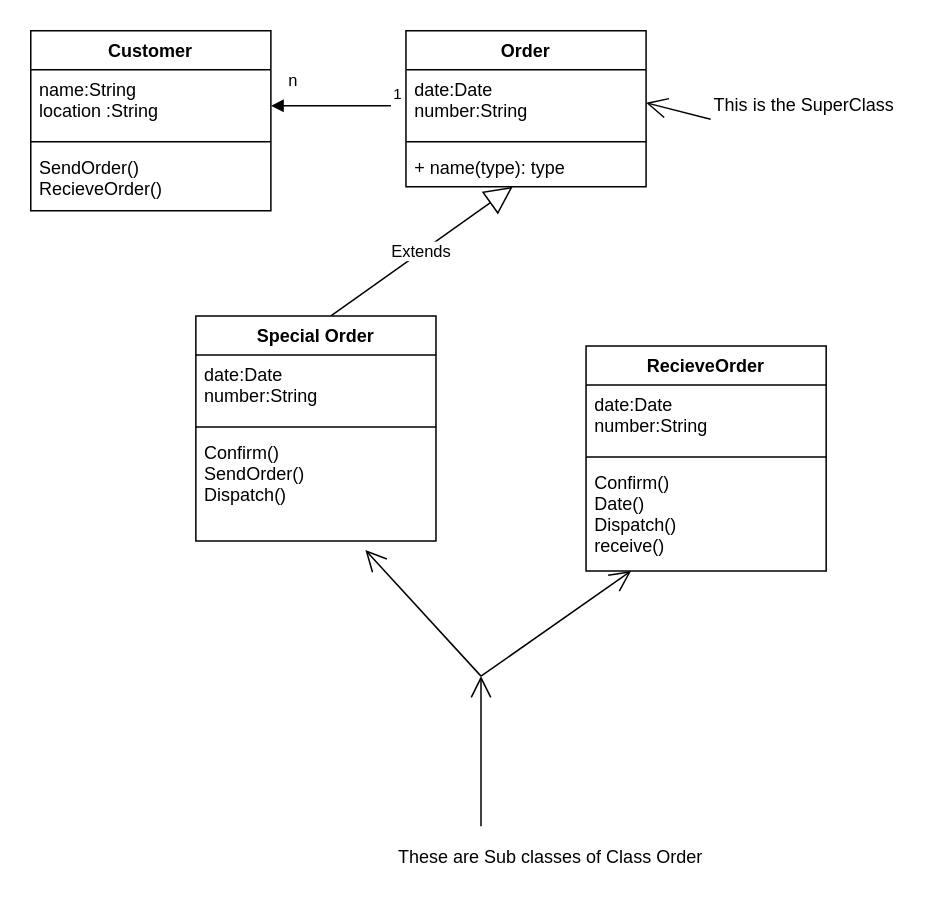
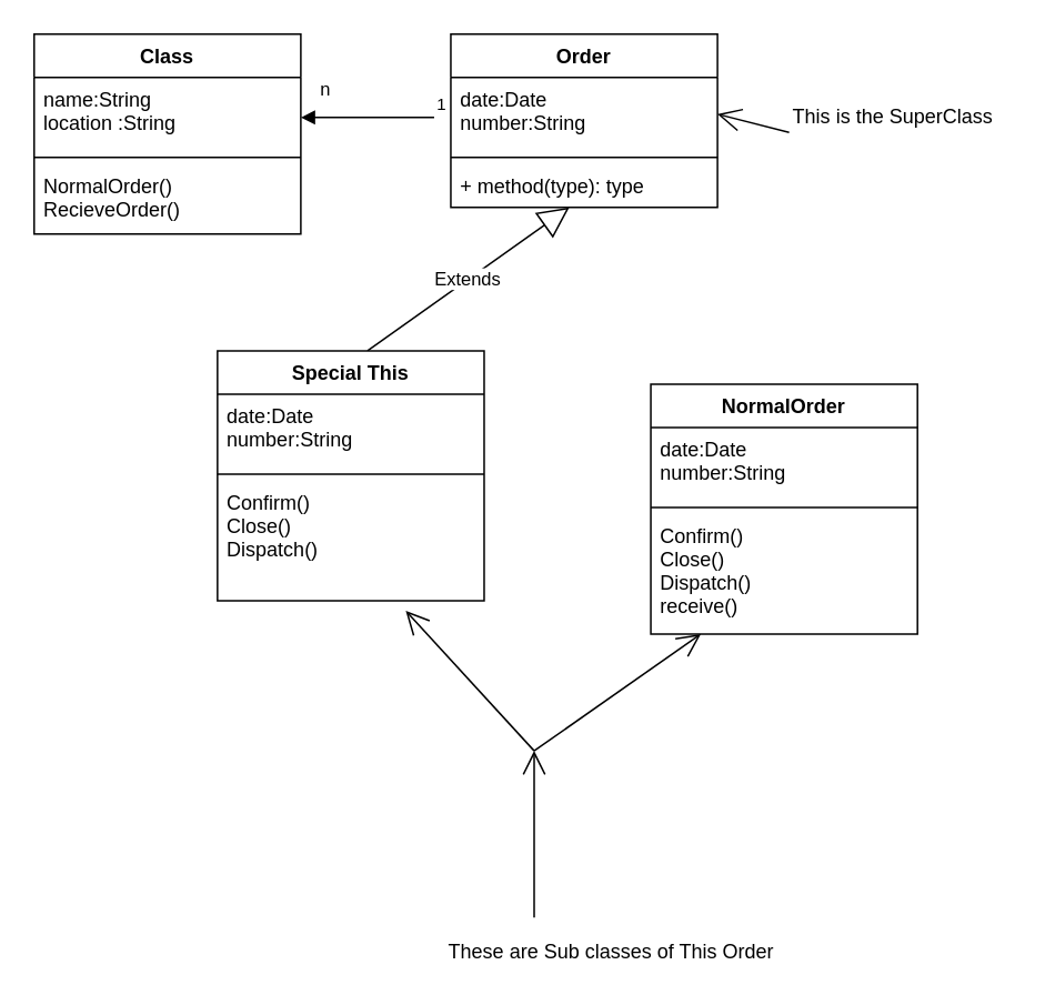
  <mxCell id="0" />
  <mxCell id="1" parent="0" />
- <mxCell id="2" value="Customer" style="swimlane;fontStyle=1;align=center;verticalAlign=top;childLayout=stackLayout;horizontal=1;startSize=26;horizontalStack=0;resizeParent=1;resizeParentMax=0;resizeLast=0;collapsible=1;marginBottom=0;" vertex="1" parent="1"><mxGeometry x="20" y="20" width="160" height="120" as="geometry" /></mxCell>
+ <mxCell id="2" value="Class" style="swimlane;fontStyle=1;align=center;verticalAlign=top;childLayout=stackLayout;horizontal=1;startSize=26;horizontalStack=0;resizeParent=1;resizeParentMax=0;resizeLast=0;collapsible=1;marginBottom=0;" vertex="1" parent="1"><mxGeometry x="20" y="20" width="160" height="120" as="geometry" /></mxCell>
  <mxCell id="3" value="name:String&#10;location :String&#10;&#10;&#10;" style="text;strokeColor=none;fillColor=none;align=left;verticalAlign=top;spacingLeft=4;spacingRight=4;overflow=hidden;rotatable=0;points=[[0,0.5],[1,0.5]];portConstraint=eastwest;" vertex="1" parent="2"><mxGeometry y="26" width="160" height="44" as="geometry" /></mxCell>
  <mxCell id="4" value="" style="line;strokeWidth=1;fillColor=none;align=left;verticalAlign=middle;spacingTop=-1;spacingLeft=3;spacingRight=3;rotatable=0;labelPosition=right;points=[];portConstraint=eastwest;" vertex="1" parent="2"><mxGeometry y="70" width="160" height="8" as="geometry" /></mxCell>
- <mxCell id="5" value="SendOrder()&#10;RecieveOrder()" style="text;strokeColor=none;fillColor=none;align=left;verticalAlign=top;spacingLeft=4;spacingRight=4;overflow=hidden;rotatable=0;points=[[0,0.5],[1,0.5]];portConstraint=eastwest;" vertex="1" parent="2"><mxGeometry y="78" width="160" height="42" as="geometry" /></mxCell>
+ <mxCell id="5" value="NormalOrder()&#10;RecieveOrder()" style="text;strokeColor=none;fillColor=none;align=left;verticalAlign=top;spacingLeft=4;spacingRight=4;overflow=hidden;rotatable=0;points=[[0,0.5],[1,0.5]];portConstraint=eastwest;" vertex="1" parent="2"><mxGeometry y="78" width="160" height="42" as="geometry" /></mxCell>
  <mxCell id="6" value="Order" style="swimlane;fontStyle=1;align=center;verticalAlign=top;childLayout=stackLayout;horizontal=1;startSize=26;horizontalStack=0;resizeParent=1;resizeParentMax=0;resizeLast=0;collapsible=1;marginBottom=0;" vertex="1" parent="1"><mxGeometry x="270" y="20" width="160" height="104" as="geometry" /></mxCell>
  <mxCell id="7" value="date:Date&#10;number:String" style="text;strokeColor=none;fillColor=none;align=left;verticalAlign=top;spacingLeft=4;spacingRight=4;overflow=hidden;rotatable=0;points=[[0,0.5],[1,0.5]];portConstraint=eastwest;" vertex="1" parent="6"><mxGeometry y="26" width="160" height="44" as="geometry" /></mxCell>
  <mxCell id="8" value="" style="line;strokeWidth=1;fillColor=none;align=left;verticalAlign=middle;spacingTop=-1;spacingLeft=3;spacingRight=3;rotatable=0;labelPosition=right;points=[];portConstraint=eastwest;" vertex="1" parent="6"><mxGeometry y="70" width="160" height="8" as="geometry" /></mxCell>
- <mxCell id="9" value="+ name(type): type" style="text;strokeColor=none;fillColor=none;align=left;verticalAlign=top;spacingLeft=4;spacingRight=4;overflow=hidden;rotatable=0;points=[[0,0.5],[1,0.5]];portConstraint=eastwest;" vertex="1" parent="6"><mxGeometry y="78" width="160" height="26" as="geometry" /></mxCell>
+ <mxCell id="9" value="+ method(type): type" style="text;strokeColor=none;fillColor=none;align=left;verticalAlign=top;spacingLeft=4;spacingRight=4;overflow=hidden;rotatable=0;points=[[0,0.5],[1,0.5]];portConstraint=eastwest;" vertex="1" parent="6"><mxGeometry y="78" width="160" height="26" as="geometry" /></mxCell>
  <mxCell id="10" value="n" style="endArrow=block;endFill=1;html=1;edgeStyle=orthogonalEdgeStyle;align=left;verticalAlign=top;" edge="1" parent="1"><mxGeometry x="0.75" y="-30" relative="1" as="geometry"><mxPoint x="260" y="70" as="sourcePoint" /><mxPoint x="180" y="70" as="targetPoint" /><Array as="points"><mxPoint x="250" y="70" /><mxPoint x="250" y="70" /></Array><mxPoint as="offset" /></mxGeometry></mxCell>
  <mxCell id="11" value="1" style="resizable=0;html=1;align=left;verticalAlign=bottom;labelBackgroundColor=#ffffff;fontSize=10;" connectable="0" vertex="1" parent="10"><mxGeometry x="-1" relative="1" as="geometry" /></mxCell>
  <mxCell id="12" value="Extends" style="endArrow=block;endSize=16;endFill=0;html=1;entryX=0.444;entryY=1;entryDx=0;entryDy=0;entryPerimeter=0;" edge="1" parent="1" target="9"><mxGeometry width="160" relative="1" as="geometry"><mxPoint x="220" y="210" as="sourcePoint" /><mxPoint x="339" y="110" as="targetPoint" /></mxGeometry></mxCell>
- <mxCell id="13" value="Special Order" style="swimlane;fontStyle=1;align=center;verticalAlign=top;childLayout=stackLayout;horizontal=1;startSize=26;horizontalStack=0;resizeParent=1;resizeParentMax=0;resizeLast=0;collapsible=1;marginBottom=0;" vertex="1" parent="1"><mxGeometry x="130" y="210" width="160" height="150" as="geometry" /></mxCell>
+ <mxCell id="13" value="Special This" style="swimlane;fontStyle=1;align=center;verticalAlign=top;childLayout=stackLayout;horizontal=1;startSize=26;horizontalStack=0;resizeParent=1;resizeParentMax=0;resizeLast=0;collapsible=1;marginBottom=0;" vertex="1" parent="1"><mxGeometry x="130" y="210" width="160" height="150" as="geometry" /></mxCell>
  <mxCell id="14" value="date:Date&#10;number:String" style="text;strokeColor=none;fillColor=none;align=left;verticalAlign=top;spacingLeft=4;spacingRight=4;overflow=hidden;rotatable=0;points=[[0,0.5],[1,0.5]];portConstraint=eastwest;" vertex="1" parent="13"><mxGeometry y="26" width="160" height="44" as="geometry" /></mxCell>
  <mxCell id="15" value="" style="line;strokeWidth=1;fillColor=none;align=left;verticalAlign=middle;spacingTop=-1;spacingLeft=3;spacingRight=3;rotatable=0;labelPosition=right;points=[];portConstraint=eastwest;" vertex="1" parent="13"><mxGeometry y="70" width="160" height="8" as="geometry" /></mxCell>
- <mxCell id="16" value="Confirm()&#10;SendOrder()&#10;Dispatch()" style="text;strokeColor=none;fillColor=none;align=left;verticalAlign=top;spacingLeft=4;spacingRight=4;overflow=hidden;rotatable=0;points=[[0,0.5],[1,0.5]];portConstraint=eastwest;" vertex="1" parent="13"><mxGeometry y="78" width="160" height="72" as="geometry" /></mxCell>
- <mxCell id="17" value="RecieveOrder" style="swimlane;fontStyle=1;align=center;verticalAlign=top;childLayout=stackLayout;horizontal=1;startSize=26;horizontalStack=0;resizeParent=1;resizeParentMax=0;resizeLast=0;collapsible=1;marginBottom=0;" vertex="1" parent="1"><mxGeometry x="390" y="230" width="160" height="150" as="geometry" /></mxCell>
+ <mxCell id="16" value="Confirm()&#10;Close()&#10;Dispatch()" style="text;strokeColor=none;fillColor=none;align=left;verticalAlign=top;spacingLeft=4;spacingRight=4;overflow=hidden;rotatable=0;points=[[0,0.5],[1,0.5]];portConstraint=eastwest;" vertex="1" parent="13"><mxGeometry y="78" width="160" height="72" as="geometry" /></mxCell>
+ <mxCell id="17" value="NormalOrder" style="swimlane;fontStyle=1;align=center;verticalAlign=top;childLayout=stackLayout;horizontal=1;startSize=26;horizontalStack=0;resizeParent=1;resizeParentMax=0;resizeLast=0;collapsible=1;marginBottom=0;" vertex="1" parent="1"><mxGeometry x="390" y="230" width="160" height="150" as="geometry" /></mxCell>
  <mxCell id="18" value="date:Date&#10;number:String" style="text;strokeColor=none;fillColor=none;align=left;verticalAlign=top;spacingLeft=4;spacingRight=4;overflow=hidden;rotatable=0;points=[[0,0.5],[1,0.5]];portConstraint=eastwest;" vertex="1" parent="17"><mxGeometry y="26" width="160" height="44" as="geometry" /></mxCell>
  <mxCell id="19" value="" style="line;strokeWidth=1;fillColor=none;align=left;verticalAlign=middle;spacingTop=-1;spacingLeft=3;spacingRight=3;rotatable=0;labelPosition=right;points=[];portConstraint=eastwest;" vertex="1" parent="17"><mxGeometry y="70" width="160" height="8" as="geometry" /></mxCell>
- <mxCell id="20" value="Confirm()&#10;Date()&#10;Dispatch()&#10;receive()" style="text;strokeColor=none;fillColor=none;align=left;verticalAlign=top;spacingLeft=4;spacingRight=4;overflow=hidden;rotatable=0;points=[[0,0.5],[1,0.5]];portConstraint=eastwest;" vertex="1" parent="17"><mxGeometry y="78" width="160" height="72" as="geometry" /></mxCell>
+ <mxCell id="20" value="Confirm()&#10;Close()&#10;Dispatch()&#10;receive()" style="text;strokeColor=none;fillColor=none;align=left;verticalAlign=top;spacingLeft=4;spacingRight=4;overflow=hidden;rotatable=0;points=[[0,0.5],[1,0.5]];portConstraint=eastwest;" vertex="1" parent="17"><mxGeometry y="78" width="160" height="72" as="geometry" /></mxCell>
  <mxCell id="21" value="This is the SuperClass" style="text;html=1;align=center;verticalAlign=middle;resizable=0;points=[];autosize=1;" vertex="1" parent="1"><mxGeometry x="465" y="60" width="140" height="20" as="geometry" /></mxCell>
  <mxCell id="22" value="" style="endArrow=open;endFill=1;endSize=12;html=1;entryX=1;entryY=0.5;entryDx=0;entryDy=0;exitX=0.057;exitY=0.95;exitDx=0;exitDy=0;exitPerimeter=0;" edge="1" parent="1" source="21" target="7"><mxGeometry width="160" relative="1" as="geometry"><mxPoint x="480" y="110" as="sourcePoint" /><mxPoint x="640" y="110" as="targetPoint" /></mxGeometry></mxCell>
  <mxCell id="23" value="" style="endArrow=open;endFill=1;endSize=12;html=1;entryX=0.706;entryY=1.083;entryDx=0;entryDy=0;entryPerimeter=0;" edge="1" parent="1" target="16"><mxGeometry width="160" relative="1" as="geometry"><mxPoint x="320" y="450" as="sourcePoint" /><mxPoint x="280" y="430" as="targetPoint" /></mxGeometry></mxCell>
  <mxCell id="24" value="" style="endArrow=open;endFill=1;endSize=12;html=1;" edge="1" parent="1"><mxGeometry width="160" relative="1" as="geometry"><mxPoint x="320" y="450" as="sourcePoint" /><mxPoint x="420" y="380" as="targetPoint" /></mxGeometry></mxCell>
  <mxCell id="25" value="" style="endArrow=open;endFill=1;endSize=12;html=1;" edge="1" parent="1"><mxGeometry width="160" relative="1" as="geometry"><mxPoint x="320" y="550" as="sourcePoint" /><mxPoint x="320" y="450" as="targetPoint" /></mxGeometry></mxCell>
- <mxCell id="26" value="These are Sub classes of Class Order" style="text;html=1;align=center;verticalAlign=middle;resizable=0;points=[];autosize=1;" vertex="1" parent="1"><mxGeometry x="256" y="561" width="220" height="20" as="geometry" /></mxCell>
+ <mxCell id="26" value="These are Sub classes of This Order" style="text;html=1;align=center;verticalAlign=middle;resizable=0;points=[];autosize=1;" vertex="1" parent="1"><mxGeometry x="256" y="561" width="220" height="20" as="geometry" /></mxCell>
